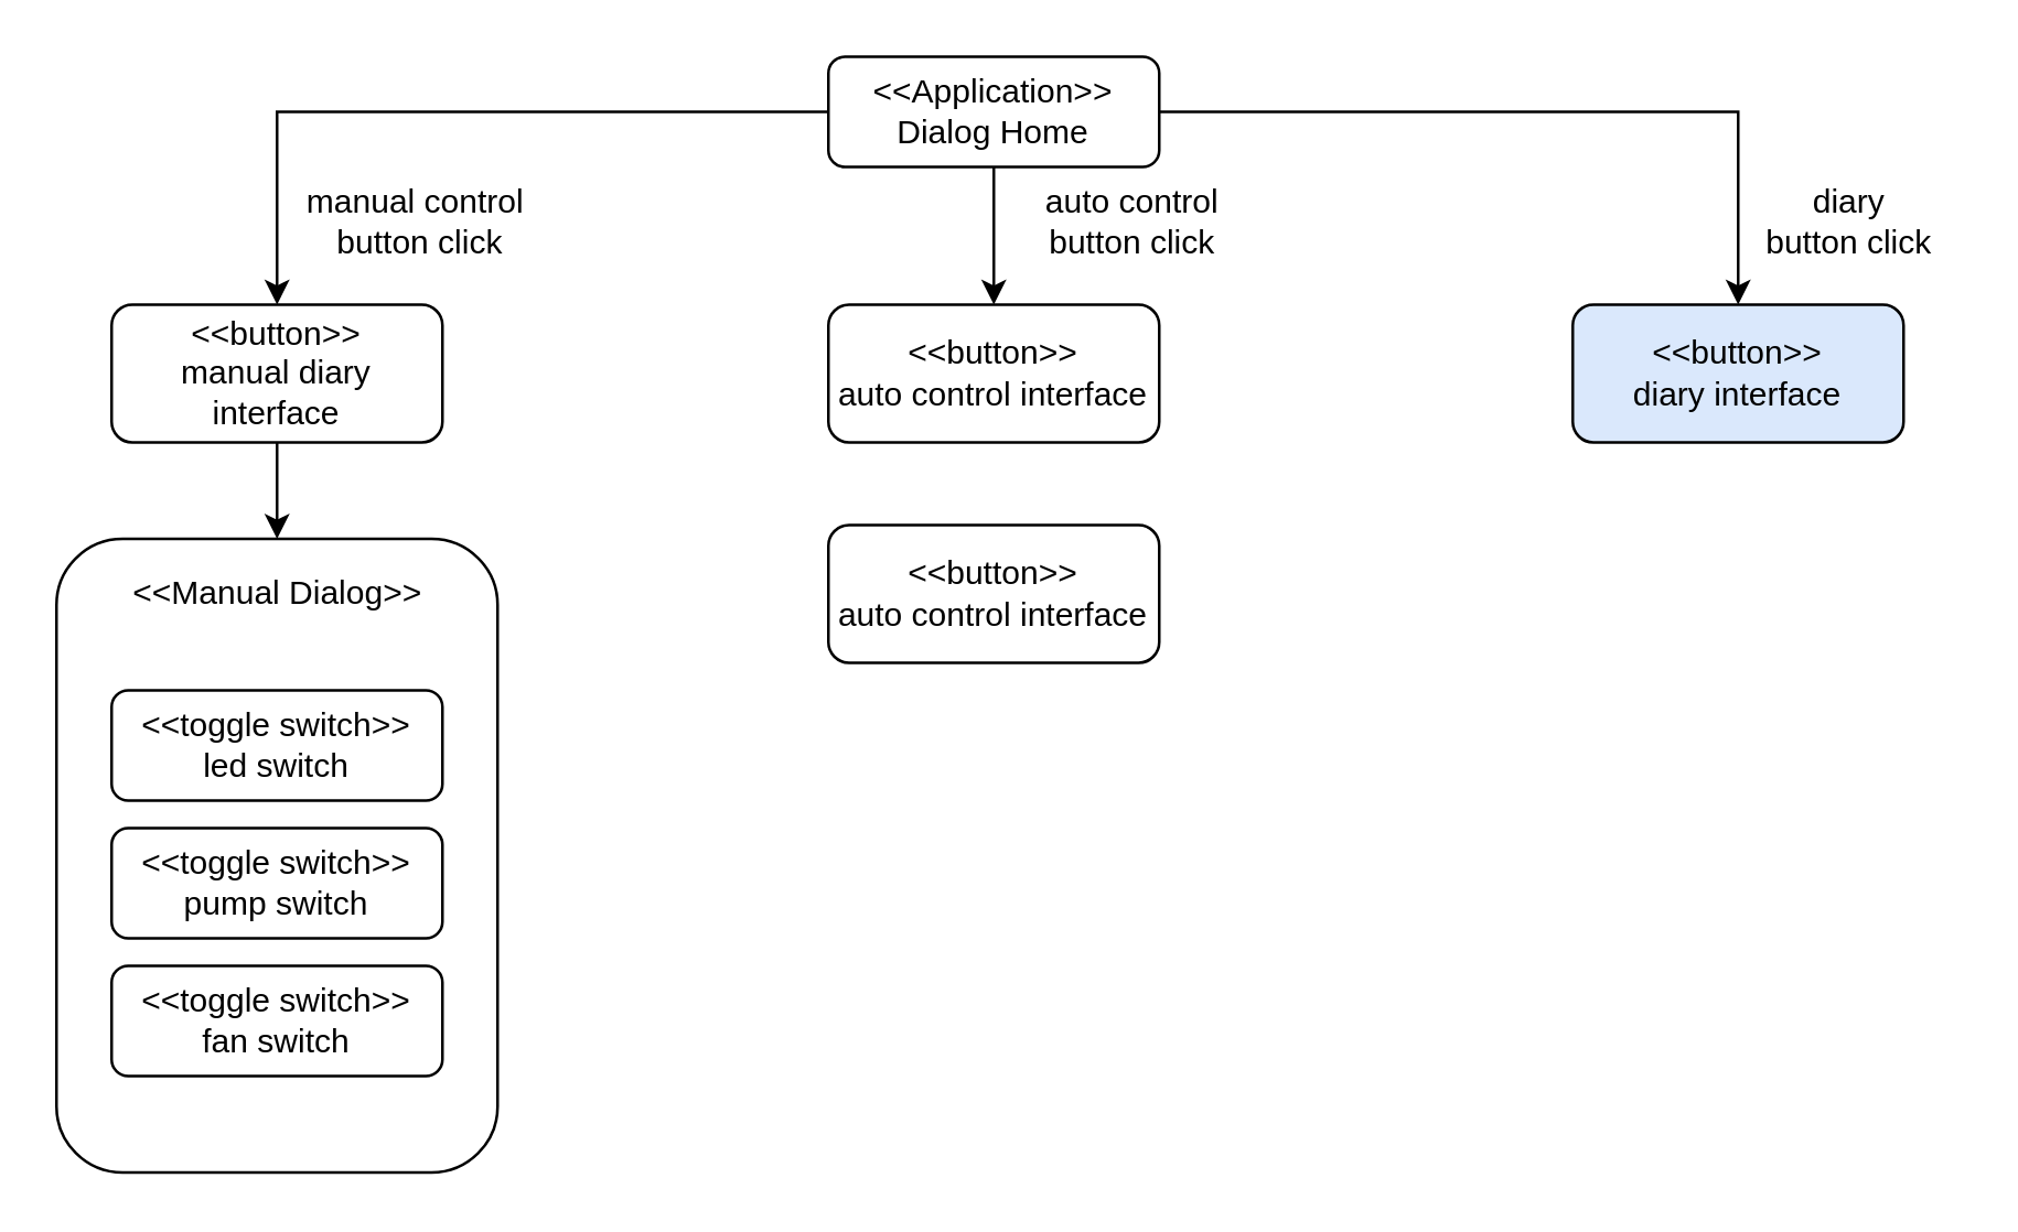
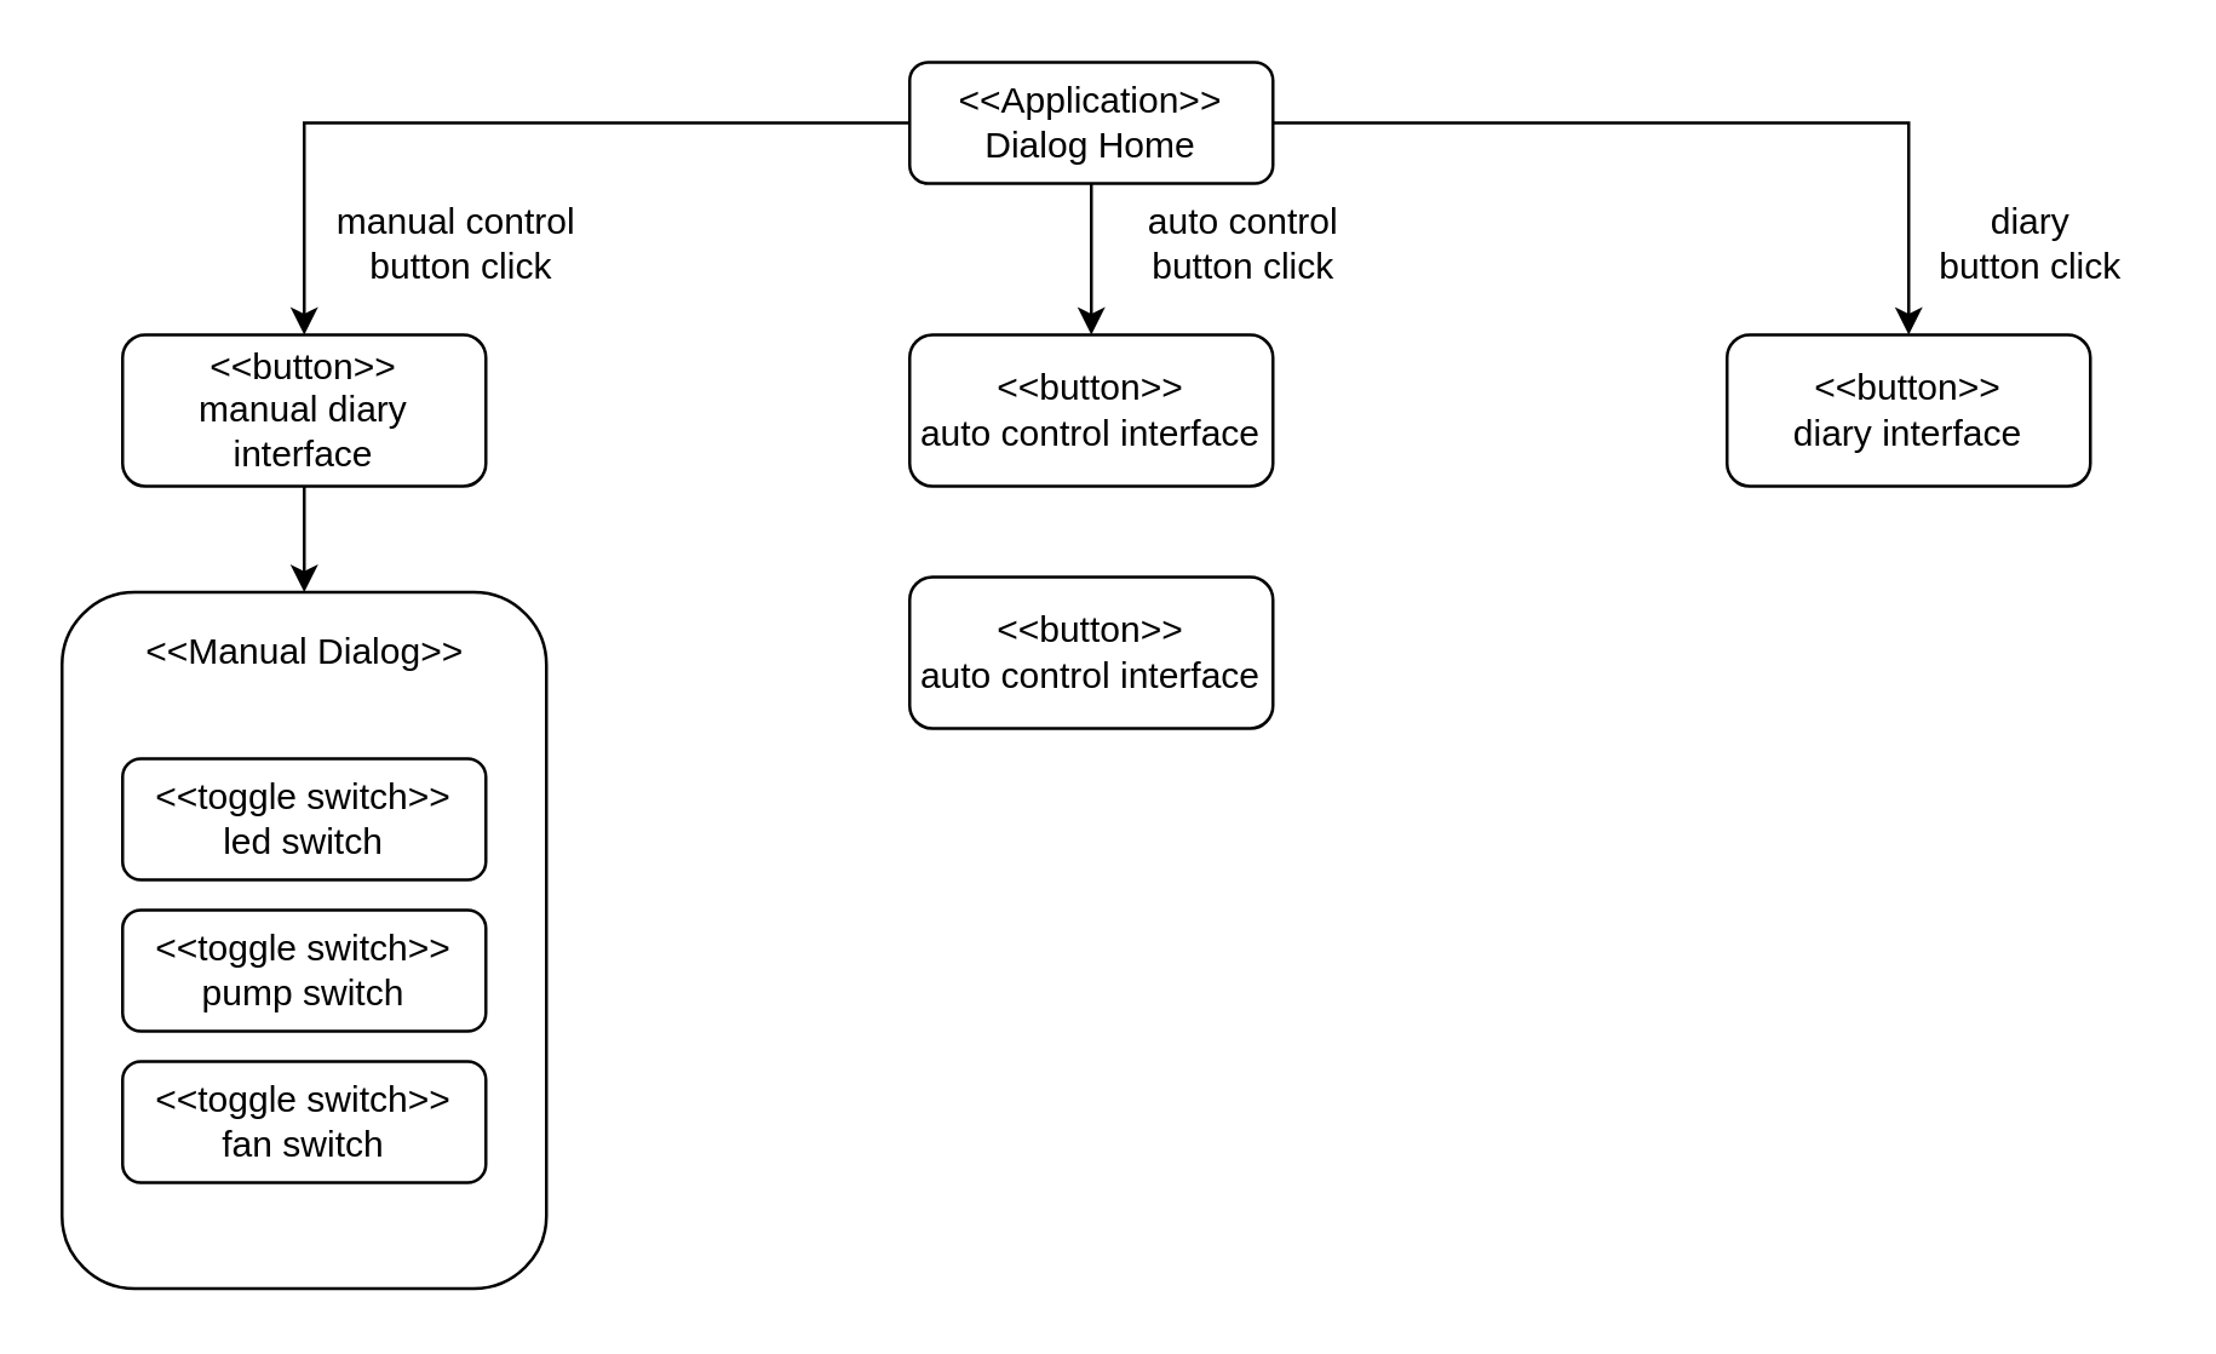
  <mxCell id="0" />
  <mxCell id="1" parent="0" />
  <mxCell id="2" value="" style="group" vertex="1" connectable="0" parent="1"><mxGeometry x="20" y="195" width="160" height="230" as="geometry" /></mxCell>
  <mxCell id="3" value="" style="rounded=1;whiteSpace=wrap;html=1;fontSize=12;glass=0;strokeWidth=1;shadow=0;" vertex="1" parent="2"><mxGeometry width="160" height="230" as="geometry" /></mxCell>
  <mxCell id="4" value="&amp;lt;&amp;lt;Manual Dialog&amp;gt;&amp;gt;" style="text;html=1;align=center;verticalAlign=middle;resizable=1;points=[];autosize=1;strokeColor=none;fillColor=none;movable=1;rotatable=1;deletable=1;editable=1;connectable=1;" vertex="1" parent="2"><mxGeometry x="15" y="5" width="130" height="30" as="geometry" /></mxCell>
  <mxCell id="5" value="&amp;lt;&amp;lt;toggle switch&amp;gt;&amp;gt;&lt;br&gt;pump switch" style="rounded=1;whiteSpace=wrap;html=1;fontSize=12;glass=0;strokeWidth=1;shadow=0;" vertex="1" parent="2"><mxGeometry x="20" y="105" width="120" height="40" as="geometry" /></mxCell>
  <mxCell id="6" value="&amp;lt;&amp;lt;toggle switch&amp;gt;&amp;gt;&lt;br&gt;led switch" style="rounded=1;whiteSpace=wrap;html=1;fontSize=12;glass=0;strokeWidth=1;shadow=0;" vertex="1" parent="2"><mxGeometry x="20" y="55" width="120" height="40" as="geometry" /></mxCell>
  <mxCell id="7" style="edgeStyle=orthogonalEdgeStyle;rounded=0;orthogonalLoop=1;jettySize=auto;html=1;entryX=0.5;entryY=0;entryDx=0;entryDy=0;" edge="1" parent="1" source="10" target="13"><mxGeometry relative="1" as="geometry"><mxPoint x="360" y="112.5" as="targetPoint" /></mxGeometry></mxCell>
  <mxCell id="8" style="edgeStyle=orthogonalEdgeStyle;rounded=0;orthogonalLoop=1;jettySize=auto;html=1;entryX=0.5;entryY=0;entryDx=0;entryDy=0;" edge="1" parent="1" source="10" target="12"><mxGeometry relative="1" as="geometry" /></mxCell>
  <mxCell id="9" style="edgeStyle=orthogonalEdgeStyle;rounded=0;orthogonalLoop=1;jettySize=auto;html=1;" edge="1" parent="1" source="10" target="14"><mxGeometry relative="1" as="geometry" /></mxCell>
  <mxCell id="10" value="&amp;lt;&amp;lt;Application&amp;gt;&amp;gt;&lt;br&gt;Dialog Home" style="rounded=1;whiteSpace=wrap;html=1;fontSize=12;glass=0;strokeWidth=1;shadow=0;" parent="1" vertex="1"><mxGeometry x="300" width="120" height="40" as="geometry" y="20" /></mxCell>
  <mxCell id="11" style="edgeStyle=orthogonalEdgeStyle;rounded=0;orthogonalLoop=1;jettySize=auto;html=1;" edge="1" parent="1" source="12" target="3"><mxGeometry relative="1" as="geometry" /></mxCell>
  <mxCell id="12" value="&amp;lt;&amp;lt;button&amp;gt;&amp;gt;&lt;br&gt;manual diary interface" style="rounded=1;whiteSpace=wrap;html=1;fontSize=12;glass=0;strokeWidth=1;shadow=0;" vertex="1" parent="1"><mxGeometry x="40" y="110" width="120" height="50" as="geometry" /></mxCell>
  <mxCell id="13" value="&amp;lt;&amp;lt;button&amp;gt;&amp;gt;&lt;br&gt;auto control interface" style="rounded=1;whiteSpace=wrap;html=1;fontSize=12;glass=0;strokeWidth=1;shadow=0;" vertex="1" parent="1"><mxGeometry x="300" y="110" width="120" height="50" as="geometry" /></mxCell>
- <mxCell id="14" value="&amp;lt;&amp;lt;button&amp;gt;&amp;gt;&lt;br&gt;diary interface" style="rounded=1;whiteSpace=wrap;html=1;fontSize=12;glass=0;strokeWidth=1;shadow=0;fillColor=#dae8fc;" vertex="1" parent="1"><mxGeometry x="570" y="110" width="120" height="50" as="geometry" /></mxCell>
+ <mxCell id="14" value="&amp;lt;&amp;lt;button&amp;gt;&amp;gt;&lt;br&gt;diary interface" style="rounded=1;whiteSpace=wrap;html=1;fontSize=12;glass=0;strokeWidth=1;shadow=0;" vertex="1" parent="1"><mxGeometry x="570" y="110" width="120" height="50" as="geometry" /></mxCell>
  <mxCell id="15" value="manual control&lt;br&gt;&amp;nbsp;button click" style="text;html=1;align=center;verticalAlign=middle;resizable=0;points=[];autosize=1;strokeColor=none;fillColor=none;" vertex="1" parent="1"><mxGeometry x="100" y="60" width="100" height="40" as="geometry" /></mxCell>
  <mxCell id="16" value="auto control &lt;br&gt;button click" style="text;html=1;align=center;verticalAlign=middle;resizable=0;points=[];autosize=1;strokeColor=none;fillColor=none;" vertex="1" parent="1"><mxGeometry x="365" y="60" width="90" height="40" as="geometry" /></mxCell>
  <mxCell id="17" value="diary &lt;br&gt;button click" style="text;html=1;align=center;verticalAlign=middle;resizable=0;points=[];autosize=1;strokeColor=none;fillColor=none;" vertex="1" parent="1"><mxGeometry x="630" y="60" width="80" height="40" as="geometry" /></mxCell>
  <mxCell id="18" value="&amp;lt;&amp;lt;toggle switch&amp;gt;&amp;gt;&lt;br&gt;fan switch" style="rounded=1;whiteSpace=wrap;html=1;fontSize=12;glass=0;strokeWidth=1;shadow=0;" vertex="1" parent="1"><mxGeometry x="40" y="350" width="120" height="40" as="geometry" /></mxCell>
  <mxCell id="19" value="&amp;lt;&amp;lt;button&amp;gt;&amp;gt;&lt;br&gt;auto control interface" style="rounded=1;whiteSpace=wrap;html=1;fontSize=12;glass=0;strokeWidth=1;shadow=0;" vertex="1" parent="1"><mxGeometry x="300" y="190" width="120" height="50" as="geometry" /></mxCell>
